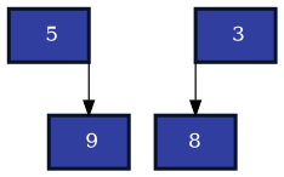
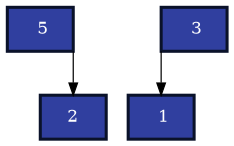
  digraph {
    splines=false
    node [color="#0A122A" fillcolor="#303F9F" fontcolor=white penwidth=2.5 shape=box style=filled]
    edge [headport=n]
    n1 [label=" 5"]
-   n2 [label=" 9"]
+   n2 [label=2]
    n3 [label=" 3"]
-   n4 [label=8]
+   n4 [label=" 1"]
    n1 -> n2 [tailport=se]
    n3 -> n4 [tailport=sw]
  }
